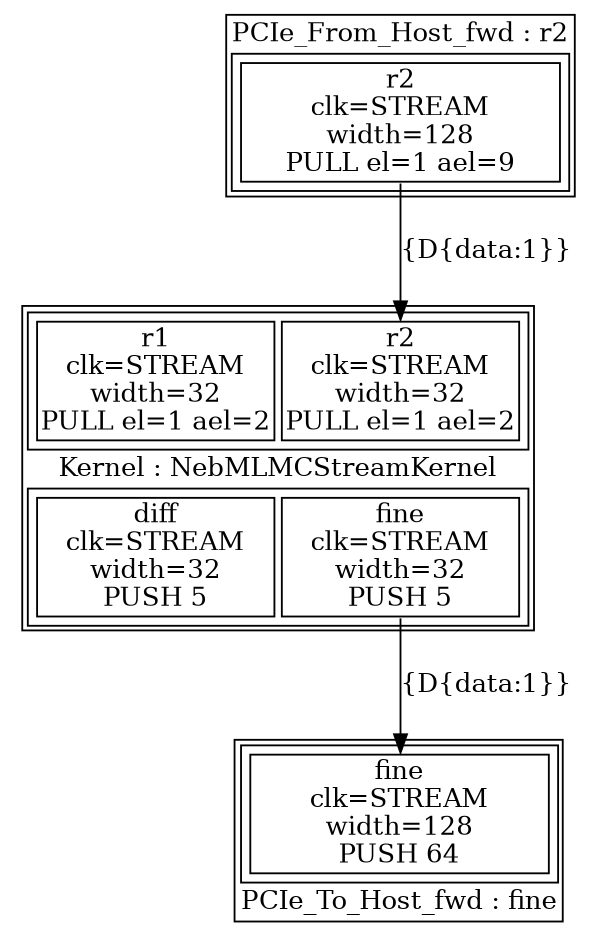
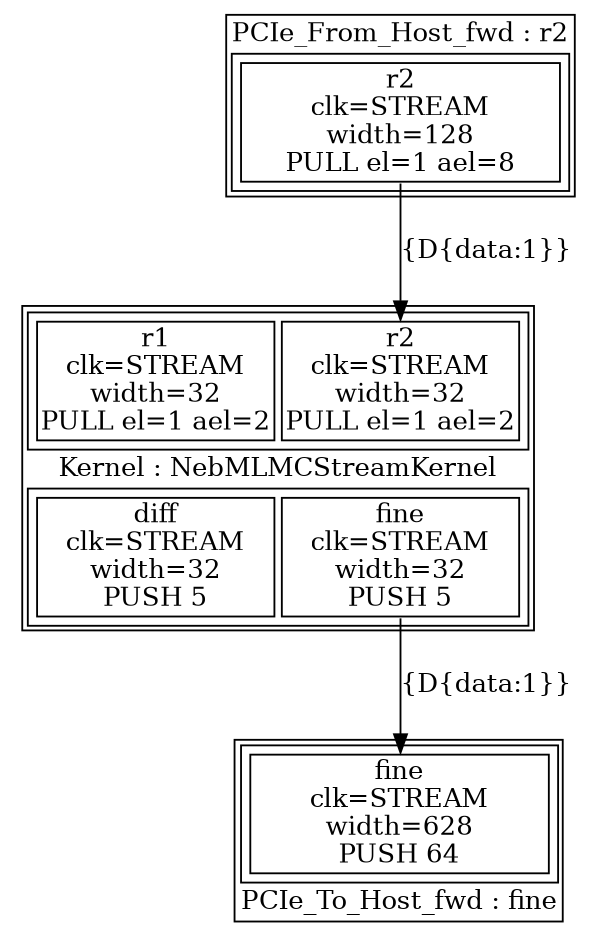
  digraph {
    node [shape=plaintext]
    n1 [label=<<TABLE  BORDER="1" CELLPADDING="1" CELLSPACING="1"><TR><TD BGCOLOR="white" BORDER="0" PORT="inputs" ROWSPAN="1" COLSPAN="1"><TABLE  BORDER="1" CELLPADDING="1" CELLSPACING="4"><TR><TD BGCOLOR="white" BORDER="1" PORT="r1" ROWSPAN="1" COLSPAN="1">r1<BR/>clk=STREAM<BR/>width=32<BR/>PULL el=1 ael=2</TD><TD BGCOLOR="white" BORDER="1" PORT="r2" ROWSPAN="1" COLSPAN="1">r2<BR/>clk=STREAM<BR/>width=32<BR/>PULL el=1 ael=2</TD></TR></TABLE></TD></TR><TR><TD BGCOLOR="white" BORDER="0" PORT="node_info" ROWSPAN="1" COLSPAN="1">Kernel : NebMLMCStreamKernel</TD></TR><TR><TD BGCOLOR="white" BORDER="0" PORT="outputs" ROWSPAN="1" COLSPAN="1"><TABLE  BORDER="1" CELLPADDING="1" CELLSPACING="4"><TR><TD BGCOLOR="white" BORDER="1" PORT="diff" ROWSPAN="1" COLSPAN="1">diff<BR/>clk=STREAM<BR/>width=32<BR/>PUSH 5</TD><TD BGCOLOR="white" BORDER="1" PORT="fine" ROWSPAN="1" COLSPAN="1">fine<BR/>clk=STREAM<BR/>width=32<BR/>PUSH 5</TD></TR></TABLE></TD></TR></TABLE>>]
-   n2 [label=<<TABLE  BORDER="1" CELLPADDING="1" CELLSPACING="1"><TR><TD BGCOLOR="white" BORDER="0" PORT="inputs" ROWSPAN="1" COLSPAN="1"><TABLE  BORDER="1" CELLPADDING="1" CELLSPACING="4"><TR><TD BGCOLOR="white" BORDER="1" PORT="fine" ROWSPAN="1" COLSPAN="1">fine<BR/>clk=STREAM<BR/>width=128<BR/>PUSH 64</TD></TR></TABLE></TD></TR><TR><TD BGCOLOR="white" BORDER="0" PORT="node_info" ROWSPAN="1" COLSPAN="1">PCIe_To_Host_fwd : fine</TD></TR></TABLE>>]
-   n3 [label=<<TABLE  BORDER="1" CELLPADDING="1" CELLSPACING="1"><TR><TD BGCOLOR="white" BORDER="0" PORT="node_info" ROWSPAN="1" COLSPAN="1">PCIe_From_Host_fwd : r2</TD></TR><TR><TD BGCOLOR="white" BORDER="0" PORT="outputs" ROWSPAN="1" COLSPAN="1"><TABLE  BORDER="1" CELLPADDING="1" CELLSPACING="4"><TR><TD BGCOLOR="white" BORDER="1" PORT="r2" ROWSPAN="1" COLSPAN="1">r2<BR/>clk=STREAM<BR/>width=128<BR/>PULL el=1 ael=9</TD></TR></TABLE></TD></TR></TABLE>>]
+   n2 [label=<<TABLE  BORDER="1" CELLPADDING="1" CELLSPACING="1"><TR><TD BGCOLOR="white" BORDER="0" PORT="inputs" ROWSPAN="1" COLSPAN="1"><TABLE  BORDER="1" CELLPADDING="1" CELLSPACING="4"><TR><TD BGCOLOR="white" BORDER="1" PORT="fine" ROWSPAN="1" COLSPAN="1">fine<BR/>clk=STREAM<BR/>width=628<BR/>PUSH 64</TD></TR></TABLE></TD></TR><TR><TD BGCOLOR="white" BORDER="0" PORT="node_info" ROWSPAN="1" COLSPAN="1">PCIe_To_Host_fwd : fine</TD></TR></TABLE>>]
+   n3 [label=<<TABLE  BORDER="1" CELLPADDING="1" CELLSPACING="1"><TR><TD BGCOLOR="white" BORDER="0" PORT="node_info" ROWSPAN="1" COLSPAN="1">PCIe_From_Host_fwd : r2</TD></TR><TR><TD BGCOLOR="white" BORDER="0" PORT="outputs" ROWSPAN="1" COLSPAN="1"><TABLE  BORDER="1" CELLPADDING="1" CELLSPACING="4"><TR><TD BGCOLOR="white" BORDER="1" PORT="r2" ROWSPAN="1" COLSPAN="1">r2<BR/>clk=STREAM<BR/>width=128<BR/>PULL el=1 ael=8</TD></TR></TABLE></TD></TR></TABLE>>]
    n1 -> n2 [headport=fine label="{D{data:1}}" tailport=fine]
    n3 -> n1 [headport=r2 label="{D{data:1}}" tailport=r2]
  }
